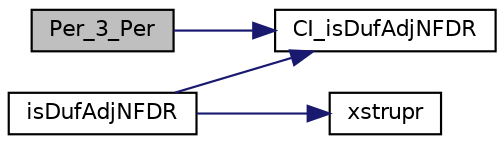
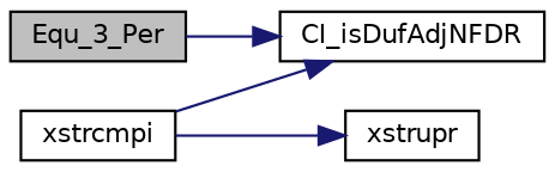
  digraph {
    rankdir=LR
    node [color=black fillcolor=white fontname=Helvetica fontsize=10 shape=record style=filled]
    edge [color=midnightblue fontname=Helvetica fontsize=10 labelfontname=Helvetica labelfontsize=10 style=solid]
-   n1 [fillcolor=grey75 fontcolor=black height=0.2 label=Per_3_Per width=0.4]
+   n1 [fillcolor=grey75 fontcolor=black height=0.2 label=Equ_3_Per width=0.4]
    n2 [height=0.2 label=CI_isDufAdjNFDR width=0.4]
-   n3 [height=0.2 label=isDufAdjNFDR width=0.4]
+   n3 [height=0.2 label=xstrcmpi width=0.4]
    n4 [height=0.2 label=xstrupr width=0.4]
    n1 -> n2
    n3 -> n2
    n3 -> n4
  }
